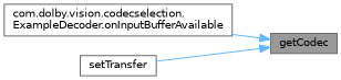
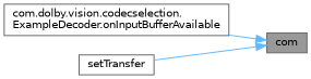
  digraph {
    rankdir=RL
    node [color=grey40 fillcolor=white fontname=Helvetica fontsize=10 shape=box style=filled]
    edge [color=steelblue1 dir=back fontname=Helvetica fontsize=10 labelfontname=Helvetica labelfontsize=10 style=solid]
-   n1 [color=gray40 fillcolor=grey60 fontcolor=black height=0.2 label=getCodec width=0.4]
+   n1 [color=gray40 fillcolor=grey60 fontcolor=black height=0.2 label=com width=0.4]
    n2 [height=0.2 label="com.dolby.vision.codecselection.\lExampleDecoder.onInputBufferAvailable" width=0.4]
    n3 [height=0.2 label=setTransfer width=0.4]
    n1 -> n2
    n1 -> n3
  }
